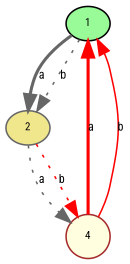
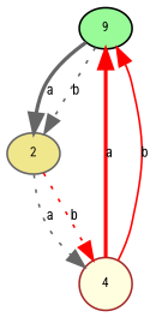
  digraph {
    fontname="Roboto Condensed"
    node [fontsize=7 style=filled shape=ellipse fontname="Roboto Condensed"]
    edge [fontsize=8 color=gray40 style=dotted fontname="Roboto Condensed"]
-   n1 [height=.01 label=1 width=.01 fillcolor=palegreen color=black]
+   n1 [height=.01 label=9 width=.01 fillcolor=palegreen color=black]
    n2 [height=.01 label=2 width=.01 fillcolor=khaki color=gray40]
    n3 [height=.01 label=4 width=.01 fillcolor=lightyellow color=brown shape=circle]
    n1 -> n2 [label=a style=bold]
    n1 -> n2 [label=b]
    n2 -> n3 [label=a]
    n2 -> n3 [label=b color=red]
    n3 -> n1 [label=a color=red style=bold]
    n3 -> n1 [label=b color=red style=solid]
  }
